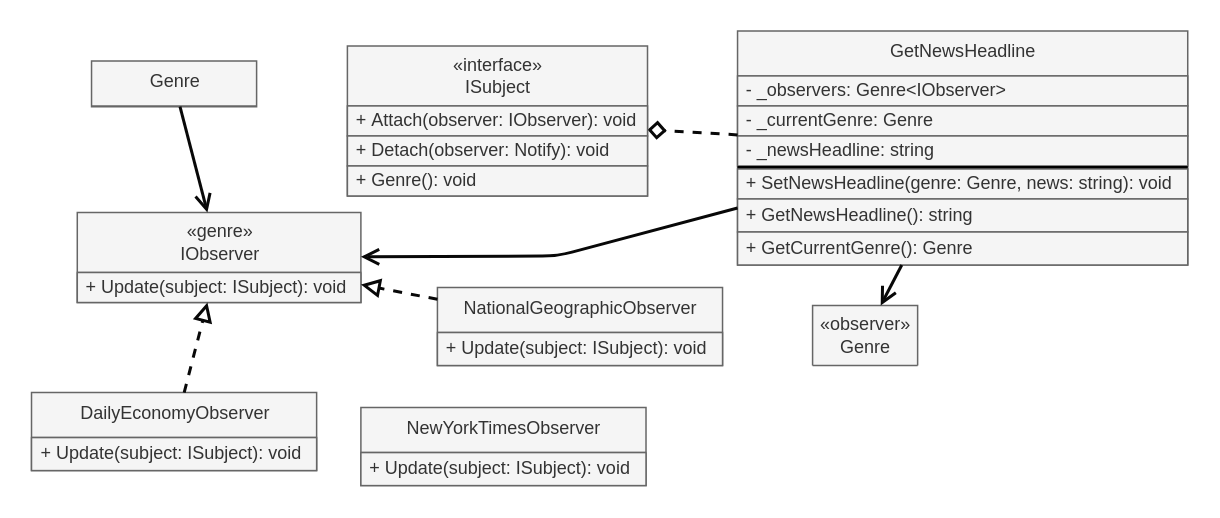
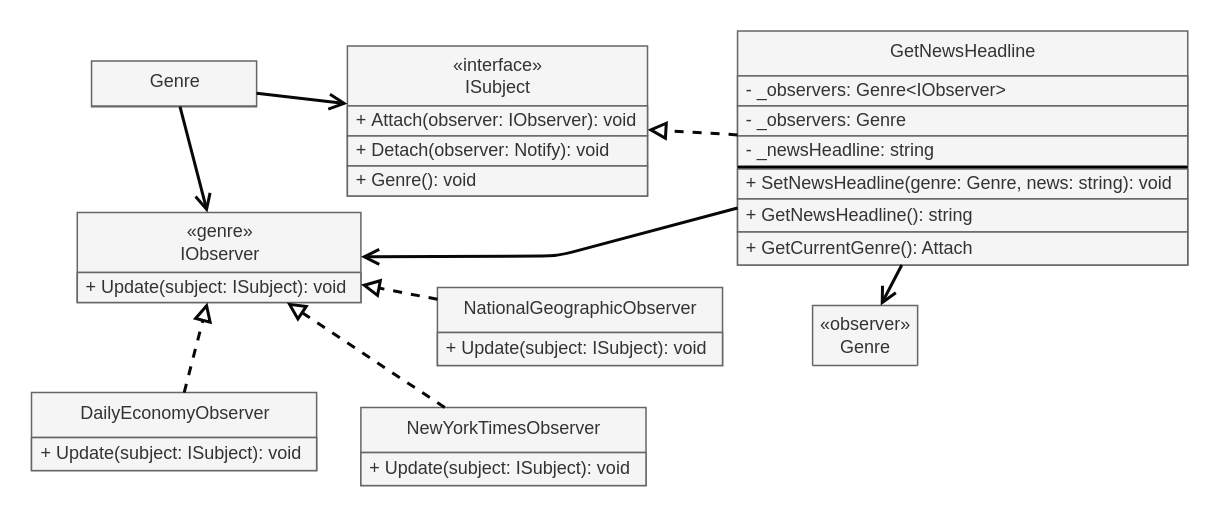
  <mxCell id="0" />
  <mxCell id="1" parent="0" />
  <mxCell id="2" value="Genre" style="swimlane;fontStyle=0;align=center;verticalAlign=top;childLayout=stackLayout;horizontal=1;startSize=30;horizontalStack=0;resizeParent=1;resizeParentMax=0;resizeLast=0;collapsible=0;marginBottom=0;html=1;fillColor=#f5f5f5;fontColor=#333333;strokeColor=#666666;" parent="1" vertex="1"><mxGeometry x="60.5" y="40" width="110" height="30.5" as="geometry" /></mxCell>
  <mxCell id="3" value="GetNewsHeadline" style="swimlane;fontStyle=0;align=center;verticalAlign=top;childLayout=stackLayout;horizontal=1;startSize=30;horizontalStack=0;resizeParent=1;resizeParentMax=0;resizeLast=0;collapsible=0;marginBottom=0;html=1;fillColor=#f5f5f5;fontColor=#333333;strokeColor=#666666;" parent="1" vertex="1"><mxGeometry x="491" y="20" width="300" height="156" as="geometry" /></mxCell>
  <mxCell id="4" value="- _observers: Genre&amp;lt;IObserver&amp;gt;" style="text;html=1;strokeColor=#666666;fillColor=#f5f5f5;align=left;verticalAlign=middle;spacingLeft=4;spacingRight=4;overflow=hidden;rotatable=0;points=[[0,0.5],[1,0.5]];portConstraint=eastwest;fontColor=#333333;" parent="3" vertex="1"><mxGeometry y="30" width="300" height="20" as="geometry" /></mxCell>
- <mxCell id="5" value="- _currentGenre: Genre" style="text;html=1;strokeColor=#666666;fillColor=#f5f5f5;align=left;verticalAlign=middle;spacingLeft=4;spacingRight=4;overflow=hidden;rotatable=0;points=[[0,0.5],[1,0.5]];portConstraint=eastwest;fontColor=#333333;" parent="3" vertex="1"><mxGeometry y="50" width="300" height="20" as="geometry" /></mxCell>
+ <mxCell id="5" value="- _observers: Genre" style="text;html=1;strokeColor=#666666;fillColor=#f5f5f5;align=left;verticalAlign=middle;spacingLeft=4;spacingRight=4;overflow=hidden;rotatable=0;points=[[0,0.5],[1,0.5]];portConstraint=eastwest;fontColor=#333333;" parent="3" vertex="1"><mxGeometry y="50" width="300" height="20" as="geometry" /></mxCell>
  <mxCell id="6" value="- _newsHeadline: string" style="text;html=1;strokeColor=#666666;fillColor=#f5f5f5;align=left;verticalAlign=middle;spacingLeft=4;spacingRight=4;overflow=hidden;rotatable=0;points=[[0,0.5],[1,0.5]];portConstraint=eastwest;fontColor=#333333;" vertex="1" parent="3"><mxGeometry y="70" width="300" height="20" as="geometry" /></mxCell>
  <mxCell id="7" value="" style="line;strokeWidth=2;align=left;verticalAlign=middle;spacingTop=-1;spacingLeft=3;spacingRight=3;rotatable=0;labelPosition=right;points=[];portConstraint=eastwest;labelBackgroundColor=#D1AEFC;labelBorderColor=none;shadow=0;" parent="3" vertex="1"><mxGeometry y="90" width="300" height="2" as="geometry" /></mxCell>
  <mxCell id="8" value="+&amp;nbsp;SetNewsHeadline(genre: Genre, news: string): void" style="text;html=1;strokeColor=#666666;fillColor=#f5f5f5;align=left;verticalAlign=middle;spacingLeft=4;spacingRight=4;overflow=hidden;rotatable=0;points=[[0,0.5],[1,0.5]];portConstraint=eastwest;fontColor=#333333;" parent="3" vertex="1"><mxGeometry y="92" width="300" height="20" as="geometry" /></mxCell>
  <mxCell id="9" value="+&amp;nbsp;GetNewsHeadline(): string" style="text;html=1;strokeColor=#666666;fillColor=#f5f5f5;align=left;verticalAlign=middle;spacingLeft=4;spacingRight=4;overflow=hidden;rotatable=0;points=[[0,0.5],[1,0.5]];portConstraint=eastwest;fontColor=#333333;" parent="3" vertex="1"><mxGeometry y="112" width="300" height="22" as="geometry" /></mxCell>
- <mxCell id="10" value="+&amp;nbsp;GetCurrentGenre(): Genre" style="text;html=1;strokeColor=#666666;fillColor=#f5f5f5;align=left;verticalAlign=middle;spacingLeft=4;spacingRight=4;overflow=hidden;rotatable=0;points=[[0,0.5],[1,0.5]];portConstraint=eastwest;fontColor=#333333;" vertex="1" parent="3"><mxGeometry y="134" width="300" height="22" as="geometry" /></mxCell>
- <mxCell id="11" value="" style="endArrow=diamond;startArrow=none;endFill=0;startFill=0;endSize=8;html=1;verticalAlign=bottom;dashed=1;labelBackgroundColor=none;sketch=0;strokeWidth=2;fillColor=#f5f5f5;strokeColor=#080808;" parent="1" source="3" target="15" edge="1"><mxGeometry width="160" relative="1" as="geometry"><mxPoint x="632" y="392.464" as="sourcePoint" /><mxPoint x="209" y="350" as="targetPoint" /></mxGeometry></mxCell>
+ <mxCell id="10" value="+&amp;nbsp;GetCurrentGenre(): Attach" style="text;html=1;strokeColor=#666666;fillColor=#f5f5f5;align=left;verticalAlign=middle;spacingLeft=4;spacingRight=4;overflow=hidden;rotatable=0;points=[[0,0.5],[1,0.5]];portConstraint=eastwest;fontColor=#333333;" vertex="1" parent="3"><mxGeometry y="134" width="300" height="22" as="geometry" /></mxCell>
+ <mxCell id="11" value="" style="endArrow=block;startArrow=none;endFill=0;startFill=0;endSize=8;html=1;verticalAlign=bottom;dashed=1;labelBackgroundColor=none;sketch=0;strokeWidth=2;fillColor=#f5f5f5;strokeColor=#080808;" parent="1" source="3" target="15" edge="1"><mxGeometry width="160" relative="1" as="geometry"><mxPoint x="632" y="392.464" as="sourcePoint" /><mxPoint x="209" y="350" as="targetPoint" /></mxGeometry></mxCell>
  <mxCell id="12" value="&lt;span style=&quot;font-weight: 400;&quot;&gt;«observer»&lt;/span&gt;&lt;br style=&quot;font-weight: 400;&quot;&gt;&lt;span style=&quot;font-weight: 400;&quot;&gt;Genre&lt;br&gt;&lt;/span&gt;" style="swimlane;fontStyle=1;align=center;verticalAlign=middle;childLayout=stackLayout;horizontal=1;startSize=40;horizontalStack=0;resizeParent=1;resizeParentMax=0;resizeLast=0;collapsible=0;marginBottom=0;html=1;fillColor=#f5f5f5;fontColor=#333333;strokeColor=#666666;" vertex="1" parent="1"><mxGeometry x="541" y="203" width="70" height="40" as="geometry" /></mxCell>
  <mxCell id="13" value="&lt;span style=&quot;font-weight: 400;&quot;&gt;«genre»&lt;/span&gt;&lt;br style=&quot;font-weight: 400;&quot;&gt;&lt;span style=&quot;font-weight: 400;&quot;&gt;IObserver&lt;br&gt;&lt;/span&gt;" style="swimlane;fontStyle=1;align=center;verticalAlign=middle;childLayout=stackLayout;horizontal=1;startSize=40;horizontalStack=0;resizeParent=1;resizeParentMax=0;resizeLast=0;collapsible=0;marginBottom=0;html=1;fillColor=#f5f5f5;fontColor=#333333;strokeColor=#666666;" vertex="1" parent="1"><mxGeometry x="51" y="141" width="189" height="60" as="geometry" /></mxCell>
  <mxCell id="14" value="+&amp;nbsp;Update(subject: ISubject): void" style="text;html=1;strokeColor=#666666;fillColor=#f5f5f5;align=left;verticalAlign=middle;spacingLeft=4;spacingRight=4;overflow=hidden;rotatable=0;points=[[0,0.5],[1,0.5]];portConstraint=eastwest;fontColor=#333333;" vertex="1" parent="13"><mxGeometry y="40" width="189" height="20" as="geometry" /></mxCell>
  <mxCell id="15" value="&lt;span style=&quot;font-weight: 400;&quot;&gt;«interface»&lt;/span&gt;&lt;br style=&quot;font-weight: 400;&quot;&gt;&lt;span style=&quot;font-weight: 400;&quot;&gt;ISubject&lt;br&gt;&lt;/span&gt;" style="swimlane;fontStyle=1;align=center;verticalAlign=middle;childLayout=stackLayout;horizontal=1;startSize=40;horizontalStack=0;resizeParent=1;resizeParentMax=0;resizeLast=0;collapsible=0;marginBottom=0;html=1;fillColor=#f5f5f5;fontColor=#333333;strokeColor=#666666;" vertex="1" parent="1"><mxGeometry x="231" y="30" width="200" height="100" as="geometry" /></mxCell>
  <mxCell id="16" value="+&amp;nbsp;Attach(observer: IObserver): void" style="text;html=1;strokeColor=#666666;fillColor=#f5f5f5;align=left;verticalAlign=middle;spacingLeft=4;spacingRight=4;overflow=hidden;rotatable=0;points=[[0,0.5],[1,0.5]];portConstraint=eastwest;fontColor=#333333;" vertex="1" parent="15"><mxGeometry y="40" width="200" height="20" as="geometry" /></mxCell>
  <mxCell id="17" value="+&amp;nbsp;Detach(observer: Notify): void" style="text;html=1;strokeColor=#666666;fillColor=#f5f5f5;align=left;verticalAlign=middle;spacingLeft=4;spacingRight=4;overflow=hidden;rotatable=0;points=[[0,0.5],[1,0.5]];portConstraint=eastwest;fontColor=#333333;" vertex="1" parent="15"><mxGeometry y="60" width="200" height="20" as="geometry" /></mxCell>
  <mxCell id="18" value="+ Genre(): void" style="text;html=1;strokeColor=#666666;fillColor=#f5f5f5;align=left;verticalAlign=middle;spacingLeft=4;spacingRight=4;overflow=hidden;rotatable=0;points=[[0,0.5],[1,0.5]];portConstraint=eastwest;fontColor=#333333;" vertex="1" parent="15"><mxGeometry y="80" width="200" height="20" as="geometry" /></mxCell>
+ <mxCell id="19" value="" style="endArrow=open;startArrow=none;endFill=0;startFill=0;endSize=8;html=1;verticalAlign=bottom;labelBackgroundColor=none;strokeWidth=2;sketch=0;fillColor=#f5f5f5;strokeColor=#080808;" edge="1" parent="1" source="2" target="15"><mxGeometry width="160" relative="1" as="geometry"><mxPoint x="141" y="46.879" as="sourcePoint" /><mxPoint x="461" y="56.354" as="targetPoint" /></mxGeometry></mxCell>
  <mxCell id="20" value="" style="endArrow=open;startArrow=none;endFill=0;startFill=0;endSize=8;html=1;verticalAlign=bottom;labelBackgroundColor=none;strokeWidth=2;sketch=0;fillColor=#f5f5f5;strokeColor=#080808;" edge="1" parent="1" source="2" target="13"><mxGeometry width="160" relative="1" as="geometry"><mxPoint x="135.484" y="60.5" as="sourcePoint" /><mxPoint x="261" y="99.182" as="targetPoint" /></mxGeometry></mxCell>
  <mxCell id="21" value="" style="endArrow=open;startArrow=none;endFill=0;startFill=0;endSize=8;html=1;verticalAlign=bottom;labelBackgroundColor=none;strokeWidth=2;sketch=0;fillColor=#f5f5f5;strokeColor=#080808;" edge="1" parent="1" source="3" target="12"><mxGeometry width="160" relative="1" as="geometry"><mxPoint x="141" y="70.588" as="sourcePoint" /><mxPoint x="241" y="80.294" as="targetPoint" /></mxGeometry></mxCell>
  <mxCell id="22" value="" style="endArrow=open;startArrow=none;endFill=0;startFill=0;endSize=8;html=1;verticalAlign=bottom;labelBackgroundColor=none;strokeWidth=2;sketch=0;fillColor=#f5f5f5;strokeColor=#080808;" edge="1" parent="1" source="3" target="13"><mxGeometry width="160" relative="1" as="geometry"><mxPoint x="141" y="70.588" as="sourcePoint" /><mxPoint x="241" y="80.294" as="targetPoint" /><Array as="points"><mxPoint x="371" y="170" /></Array></mxGeometry></mxCell>
  <mxCell id="23" value="DailyEconomyObserver" style="swimlane;fontStyle=0;align=center;verticalAlign=top;childLayout=stackLayout;horizontal=1;startSize=30;horizontalStack=0;resizeParent=1;resizeParentMax=0;resizeLast=0;collapsible=0;marginBottom=0;html=1;fillColor=#f5f5f5;fontColor=#333333;strokeColor=#666666;" vertex="1" parent="1"><mxGeometry x="20.5" y="261" width="190" height="52" as="geometry" /></mxCell>
  <mxCell id="24" value="+&amp;nbsp;Update(subject: ISubject): void" style="text;html=1;strokeColor=#666666;fillColor=#f5f5f5;align=left;verticalAlign=middle;spacingLeft=4;spacingRight=4;overflow=hidden;rotatable=0;points=[[0,0.5],[1,0.5]];portConstraint=eastwest;fontColor=#333333;" vertex="1" parent="23"><mxGeometry y="30" width="190" height="22" as="geometry" /></mxCell>
  <mxCell id="25" value="" style="endArrow=block;startArrow=none;endFill=0;startFill=0;endSize=8;html=1;verticalAlign=bottom;dashed=1;labelBackgroundColor=none;sketch=0;strokeWidth=2;fillColor=#f5f5f5;strokeColor=#080808;" edge="1" parent="1" source="23" target="13"><mxGeometry width="160" relative="1" as="geometry"><mxPoint x="501" y="99.29" as="sourcePoint" /><mxPoint x="441" y="95.806" as="targetPoint" /></mxGeometry></mxCell>
  <mxCell id="26" value="NationalGeographicObserver" style="swimlane;fontStyle=0;align=center;verticalAlign=top;childLayout=stackLayout;horizontal=1;startSize=30;horizontalStack=0;resizeParent=1;resizeParentMax=0;resizeLast=0;collapsible=0;marginBottom=0;html=1;fillColor=#f5f5f5;fontColor=#333333;strokeColor=#666666;" vertex="1" parent="1"><mxGeometry x="291" y="191" width="190" height="52" as="geometry" /></mxCell>
  <mxCell id="27" value="+&amp;nbsp;Update(subject: ISubject): void" style="text;html=1;strokeColor=#666666;fillColor=#f5f5f5;align=left;verticalAlign=middle;spacingLeft=4;spacingRight=4;overflow=hidden;rotatable=0;points=[[0,0.5],[1,0.5]];portConstraint=eastwest;fontColor=#333333;" vertex="1" parent="26"><mxGeometry y="30" width="190" height="22" as="geometry" /></mxCell>
  <mxCell id="28" value="" style="endArrow=block;startArrow=none;endFill=0;startFill=0;endSize=8;html=1;verticalAlign=bottom;dashed=1;labelBackgroundColor=none;sketch=0;strokeWidth=2;fillColor=#f5f5f5;strokeColor=#080808;" edge="1" parent="1" source="26" target="13"><mxGeometry width="160" relative="1" as="geometry"><mxPoint x="125.889" y="241" as="sourcePoint" /><mxPoint x="125.628" y="180" as="targetPoint" /></mxGeometry></mxCell>
  <mxCell id="29" value="NewYorkTimesObserver" style="swimlane;fontStyle=0;align=center;verticalAlign=top;childLayout=stackLayout;horizontal=1;startSize=30;horizontalStack=0;resizeParent=1;resizeParentMax=0;resizeLast=0;collapsible=0;marginBottom=0;html=1;fillColor=#f5f5f5;fontColor=#333333;strokeColor=#666666;" vertex="1" parent="1"><mxGeometry x="240" y="271" width="190" height="52" as="geometry" /></mxCell>
  <mxCell id="30" value="+&amp;nbsp;Update(subject: ISubject): void" style="text;html=1;strokeColor=#666666;fillColor=#f5f5f5;align=left;verticalAlign=middle;spacingLeft=4;spacingRight=4;overflow=hidden;rotatable=0;points=[[0,0.5],[1,0.5]];portConstraint=eastwest;fontColor=#333333;" vertex="1" parent="29"><mxGeometry y="30" width="190" height="22" as="geometry" /></mxCell>
+ <mxCell id="31" value="" style="endArrow=block;startArrow=none;endFill=0;startFill=0;endSize=8;html=1;verticalAlign=bottom;dashed=1;labelBackgroundColor=none;sketch=0;strokeWidth=2;fillColor=#f5f5f5;strokeColor=#080808;" edge="1" parent="1" source="29" target="13"><mxGeometry width="160" relative="1" as="geometry"><mxPoint x="264.922" y="201" as="sourcePoint" /><mxPoint x="207.513" y="180" as="targetPoint" /></mxGeometry></mxCell>
